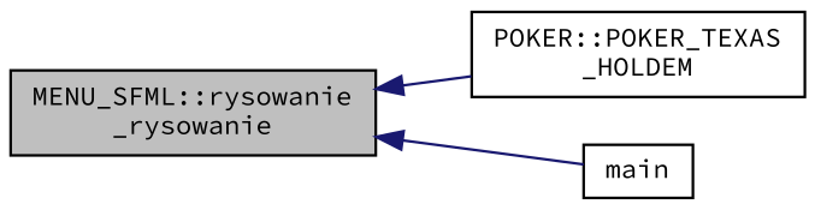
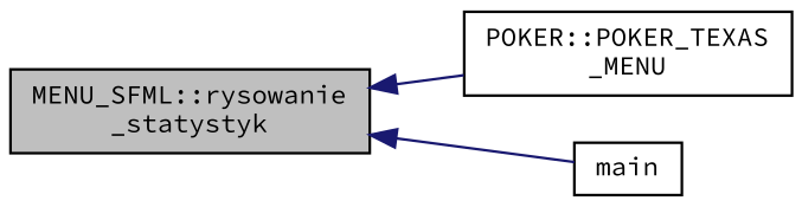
  digraph {
    fontname="Source Code Pro"
    rankdir=LR
    node [color=black fillcolor=white fontname="Source Code Pro" fontsize=10 shape=record style=filled]
    edge [color=midnightblue dir=back fontname="Source Code Pro" fontsize=10 labelfontname=Helvetica labelfontsize=10 style=solid]
-   n1 [fillcolor=grey75 fontcolor=black height=0.2 label="MENU_SFML::rysowanie\l_rysowanie" width=0.4]
-   n2 [height=0.2 label="POKER::POKER_TEXAS\l_HOLDEM" width=0.4]
+   n1 [fillcolor=grey75 fontcolor=black height=0.2 label="MENU_SFML::rysowanie\l_statystyk" width=0.4]
+   n2 [height=0.2 label="POKER::POKER_TEXAS\l_MENU" width=0.4]
    n3 [height=0.2 label=main width=0.4]
    n1 -> n2
    n1 -> n3
  }
